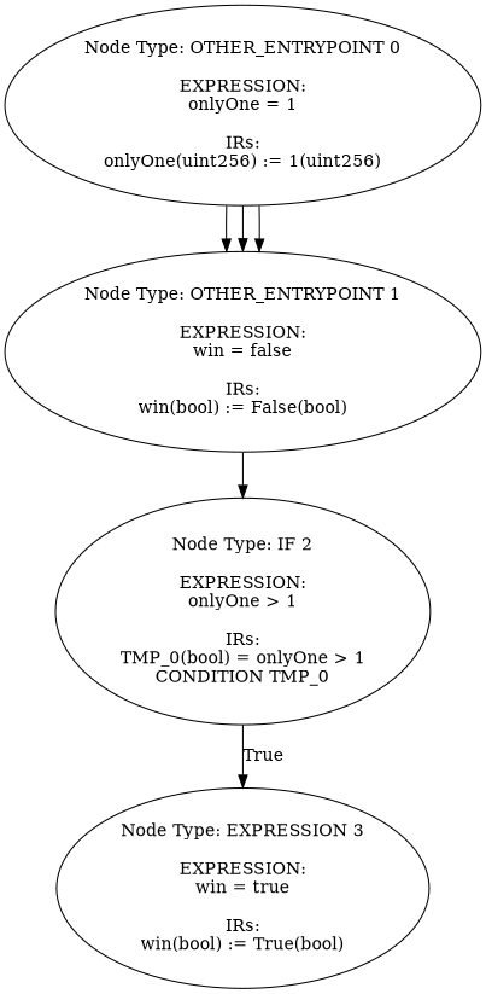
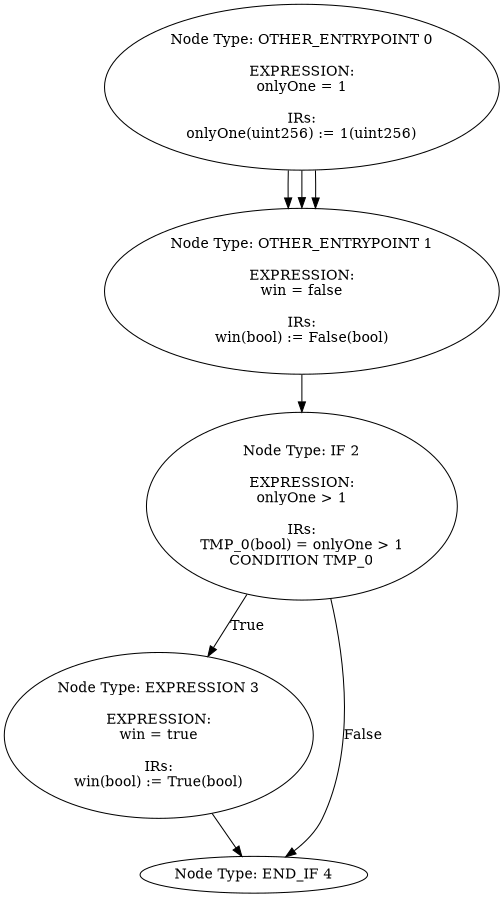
  digraph {
    n1 [label="Node Type: OTHER_ENTRYPOINT 0\n\nEXPRESSION:\nonlyOne = 1\n\nIRs:\nonlyOne(uint256) := 1(uint256)"]
    n2 [label="Node Type: OTHER_ENTRYPOINT 1\n\nEXPRESSION:\nwin = false\n\nIRs:\nwin(bool) := False(bool)"]
    n3 [label="Node Type: IF 2\n\nEXPRESSION:\nonlyOne > 1\n\nIRs:\nTMP_0(bool) = onlyOne > 1\nCONDITION TMP_0"]
    n4 [label="Node Type: EXPRESSION 3\n\nEXPRESSION:\nwin = true\n\nIRs:\nwin(bool) := True(bool)"]
+   n5 [label="Node Type: END_IF 4\n"]
    n1 -> n2
    n1 -> n2
    n1 -> n2
    n2 -> n3
    n3 -> n4 [label=True]
+   n3 -> n5 [label=False]
+   n4 -> n5
  }
